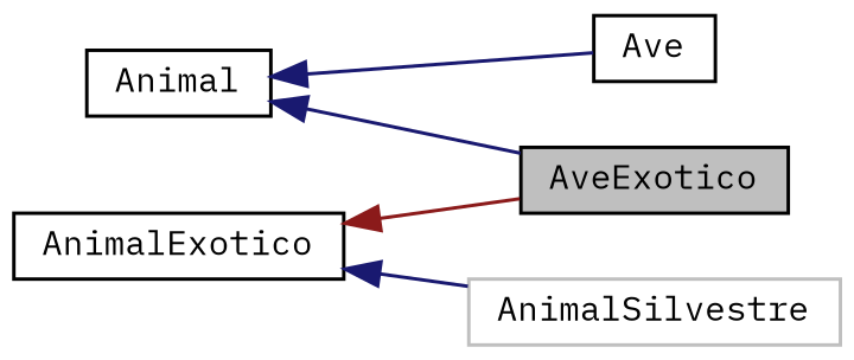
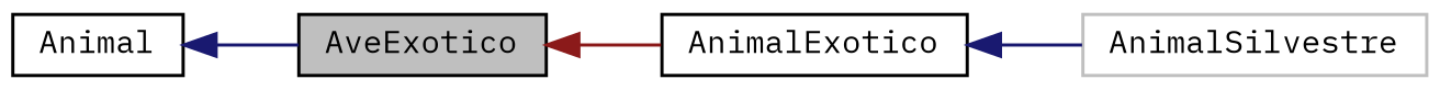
  digraph {
    fontname="IBM Plex Mono"
    rankdir=LR
    node [color=black fillcolor=white fontname="IBM Plex Mono" fontsize=10 shape=record style=filled]
    edge [color=midnightblue dir=back fontname="IBM Plex Mono" fontsize=10 labelfontname=Helvetica labelfontsize=10 style=solid]
    n1 [fillcolor=grey75 fontcolor=black height=0.2 label=AveExotico width=0.4]
-   n2 [height=0.2 label=Ave width=0.4]
    n3 [height=0.2 label=Animal width=0.4]
    n4 [height=0.2 label=AnimalExotico width=0.4]
    n5 [color=grey75 height=0.2 label=AnimalSilvestre width=0.4]
    n3 -> n1
-   n3 -> n2
-   n4 -> n1 [color=firebrick4]
+   n1 -> n4 [color=firebrick4]
    n4 -> n5
  }
